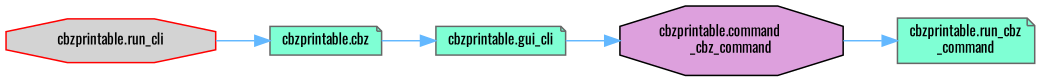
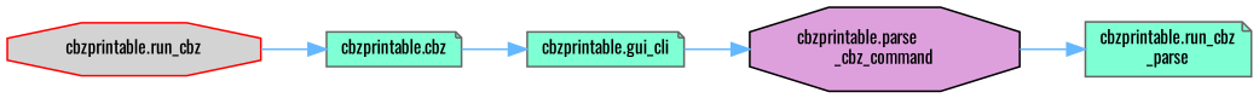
  digraph {
    fontname=Oswald
    rankdir=LR
    node [color=gray40 fillcolor=aquamarine fontname=Oswald fontsize=10 shape=note style=filled]
    edge [color=steelblue1 fontname=Oswald fontsize=10 labelfontname=Helvetica labelfontsize=10 style=solid]
-   n1 [color=red fillcolor=lightgrey fontcolor=black height=0.2 label="cbzprintable.run_cli" shape=octagon width=0.4]
+   n1 [color=red fillcolor=lightgrey fontcolor=black height=0.2 label="cbzprintable.run_cbz" shape=octagon width=0.4]
    n2 [height=0.2 label="cbzprintable.cbz" width=0.4]
    n3 [height=0.2 label="cbzprintable.gui_cli" width=0.4]
-   n4 [color=black fillcolor=plum height=0.2 label="cbzprintable.command\l_cbz_command" shape=octagon width=0.4]
-   n5 [height=0.2 label="cbzprintable.run_cbz\l_command" width=0.4]
+   n4 [color=black fillcolor=plum height=0.2 label="cbzprintable.parse\l_cbz_command" shape=octagon width=0.4]
+   n5 [height=0.2 label="cbzprintable.run_cbz\l_parse" width=0.4]
    n1 -> n2
    n2 -> n3
    n3 -> n4
    n4 -> n5
  }
